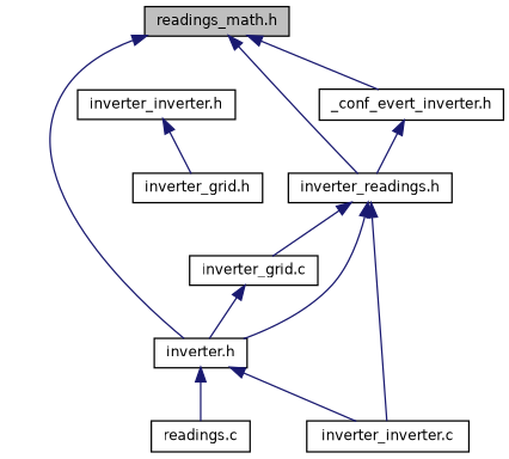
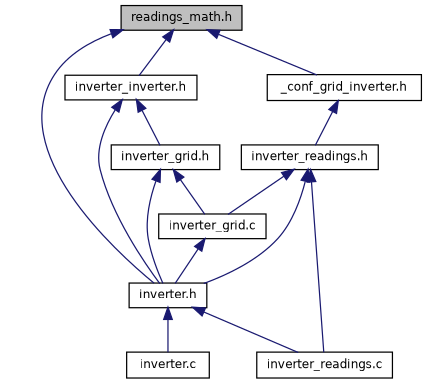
  digraph {
    node [color=black fillcolor=white fontname=Helvetica fontsize=10 shape=record style=filled]
    edge [color=midnightblue dir=back fontname=Helvetica fontsize=10 labelfontname=Helvetica labelfontsize=10 style=solid]
    n1 [fillcolor=grey75 fontcolor=black height=0.2 label="readings_math.h" width=0.4]
-   n2 [height=0.2 label="_conf_evert_inverter.h" width=0.4]
+   n2 [height=0.2 label="_conf_grid_inverter.h" width=0.4]
    n3 [height=0.2 label="inverter.h" width=0.4]
    n4 [height=0.2 label="inverter_inverter.h" width=0.4]
    n5 [height=0.2 label="inverter_readings.h" width=0.4]
-   n6 [height=0.2 label="readings.c" width=0.4]
-   n7 [height=0.2 label="inverter_inverter.c" width=0.4]
+   n6 [height=0.2 label="inverter.c" width=0.4]
+   n7 [height=0.2 label="inverter_readings.c" width=0.4]
    n8 [height=0.2 label="inverter_grid.h" width=0.4]
    n9 [height=0.2 label="inverter_grid.c" width=0.4]
    n1 -> n2
    n1 -> n3
-   n1 -> n5
+   n1 -> n4
    n2 -> n5
    n3 -> n6
    n3 -> n7
+   n4 -> n3
    n4 -> n8
    n5 -> n3
    n5 -> n7
    n5 -> n9
+   n8 -> n3
+   n8 -> n9
    n9 -> n3
  }
